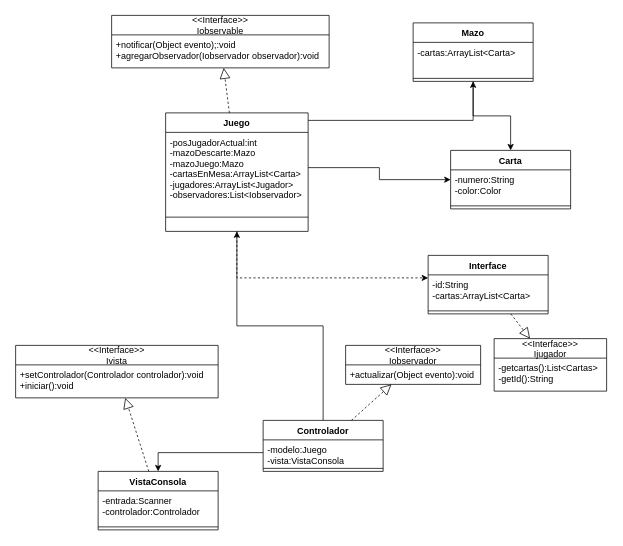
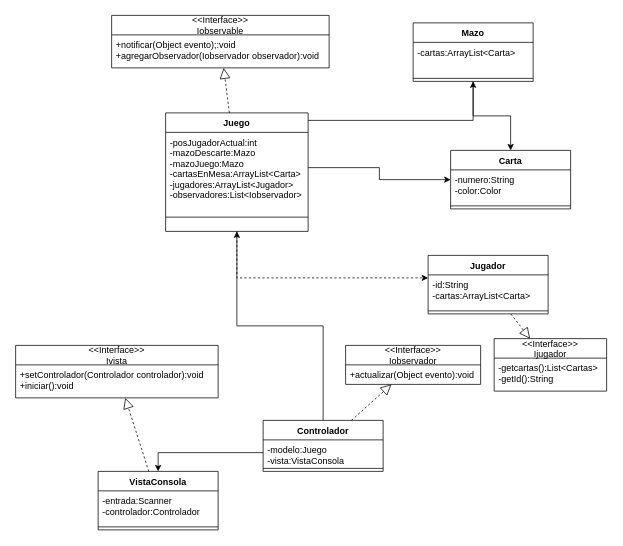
  <mxCell id="0" />
  <mxCell id="1" parent="0" />
  <mxCell id="2" style="edgeStyle=orthogonalEdgeStyle;rounded=0;orthogonalLoop=1;jettySize=auto;html=1;" edge="1" parent="1" source="4" target="14"><mxGeometry relative="1" as="geometry"><Array as="points"><mxPoint x="630" y="160" /></Array></mxGeometry></mxCell>
  <mxCell id="3" style="edgeStyle=orthogonalEdgeStyle;rounded=0;orthogonalLoop=1;jettySize=auto;html=1;dashed=1;" edge="1" parent="1" source="4" target="11"><mxGeometry relative="1" as="geometry"><Array as="points"><mxPoint x="315" y="370" /></Array></mxGeometry></mxCell>
  <mxCell id="4" value="Juego" style="swimlane;fontStyle=1;align=center;verticalAlign=top;childLayout=stackLayout;horizontal=1;startSize=26;horizontalStack=0;resizeParent=1;resizeParentMax=0;resizeLast=0;collapsible=1;marginBottom=0;" vertex="1" parent="1"><mxGeometry x="220" y="150" width="190" height="158" as="geometry" /></mxCell>
  <mxCell id="5" value="-posJugadorActual:int&#10;-mazoDescarte:Mazo&#10;-mazoJuego:Mazo&#10;-cartasEnMesa:ArrayList&lt;Carta&gt;&#10;-jugadores:ArrayList&lt;Jugador&gt;&#10;-observadores:List&lt;Iobservador&gt;" style="text;strokeColor=none;fillColor=none;align=left;verticalAlign=top;spacingLeft=4;spacingRight=4;overflow=hidden;rotatable=0;points=[[0,0.5],[1,0.5]];portConstraint=eastwest;" vertex="1" parent="4"><mxGeometry y="26" width="190" height="94" as="geometry" /></mxCell>
  <mxCell id="6" value="" style="line;strokeWidth=1;fillColor=none;align=left;verticalAlign=middle;spacingTop=-1;spacingLeft=3;spacingRight=3;rotatable=0;labelPosition=right;points=[];portConstraint=eastwest;strokeColor=inherit;" vertex="1" parent="4"><mxGeometry y="120" width="190" height="38" as="geometry" /></mxCell>
  <mxCell id="7" style="edgeStyle=orthogonalEdgeStyle;rounded=0;orthogonalLoop=1;jettySize=auto;html=1;" edge="1" parent="1" source="14" target="8"><mxGeometry relative="1" as="geometry"><mxPoint x="500" y="210" as="targetPoint" /></mxGeometry></mxCell>
  <mxCell id="8" value="Carta" style="swimlane;fontStyle=1;align=center;verticalAlign=top;childLayout=stackLayout;horizontal=1;startSize=26;horizontalStack=0;resizeParent=1;resizeParentMax=0;resizeLast=0;collapsible=1;marginBottom=0;" vertex="1" parent="1"><mxGeometry x="600" y="200" width="160" height="78" as="geometry" /></mxCell>
  <mxCell id="9" value="-numero:String&#10;-color:Color" style="text;strokeColor=none;fillColor=none;align=left;verticalAlign=top;spacingLeft=4;spacingRight=4;overflow=hidden;rotatable=0;points=[[0,0.5],[1,0.5]];portConstraint=eastwest;" vertex="1" parent="8"><mxGeometry y="26" width="160" height="44" as="geometry" /></mxCell>
  <mxCell id="10" value="" style="line;strokeWidth=1;fillColor=none;align=left;verticalAlign=middle;spacingTop=-1;spacingLeft=3;spacingRight=3;rotatable=0;labelPosition=right;points=[];portConstraint=eastwest;strokeColor=inherit;" vertex="1" parent="8"><mxGeometry y="70" width="160" height="8" as="geometry" /></mxCell>
- <mxCell id="11" value="Interface" style="swimlane;fontStyle=1;align=center;verticalAlign=top;childLayout=stackLayout;horizontal=1;startSize=26;horizontalStack=0;resizeParent=1;resizeParentMax=0;resizeLast=0;collapsible=1;marginBottom=0;" vertex="1" parent="1"><mxGeometry x="570" y="340" width="160" height="78" as="geometry" /></mxCell>
+ <mxCell id="11" value="Jugador" style="swimlane;fontStyle=1;align=center;verticalAlign=top;childLayout=stackLayout;horizontal=1;startSize=26;horizontalStack=0;resizeParent=1;resizeParentMax=0;resizeLast=0;collapsible=1;marginBottom=0;" vertex="1" parent="1"><mxGeometry x="570" y="340" width="160" height="78" as="geometry" /></mxCell>
  <mxCell id="12" value="-id:String&#10;-cartas:ArrayList&lt;Carta&gt;" style="text;strokeColor=none;fillColor=none;align=left;verticalAlign=top;spacingLeft=4;spacingRight=4;overflow=hidden;rotatable=0;points=[[0,0.5],[1,0.5]];portConstraint=eastwest;" vertex="1" parent="11"><mxGeometry y="26" width="160" height="44" as="geometry" /></mxCell>
  <mxCell id="13" value="" style="line;strokeWidth=1;fillColor=none;align=left;verticalAlign=middle;spacingTop=-1;spacingLeft=3;spacingRight=3;rotatable=0;labelPosition=right;points=[];portConstraint=eastwest;strokeColor=inherit;" vertex="1" parent="11"><mxGeometry y="70" width="160" height="8" as="geometry" /></mxCell>
  <mxCell id="14" value="Mazo" style="swimlane;fontStyle=1;align=center;verticalAlign=top;childLayout=stackLayout;horizontal=1;startSize=26;horizontalStack=0;resizeParent=1;resizeParentMax=0;resizeLast=0;collapsible=1;marginBottom=0;" vertex="1" parent="1"><mxGeometry x="550" y="30" width="160" height="78" as="geometry" /></mxCell>
  <mxCell id="15" value="-cartas:ArrayList&lt;Carta&gt;" style="text;strokeColor=none;fillColor=none;align=left;verticalAlign=top;spacingLeft=4;spacingRight=4;overflow=hidden;rotatable=0;points=[[0,0.5],[1,0.5]];portConstraint=eastwest;" vertex="1" parent="14"><mxGeometry y="26" width="160" height="44" as="geometry" /></mxCell>
  <mxCell id="16" value="" style="line;strokeWidth=1;fillColor=none;align=left;verticalAlign=middle;spacingTop=-1;spacingLeft=3;spacingRight=3;rotatable=0;labelPosition=right;points=[];portConstraint=eastwest;strokeColor=inherit;" vertex="1" parent="14"><mxGeometry y="70" width="160" height="8" as="geometry" /></mxCell>
  <mxCell id="17" style="edgeStyle=orthogonalEdgeStyle;rounded=0;orthogonalLoop=1;jettySize=auto;html=1;" edge="1" parent="1" source="18" target="4"><mxGeometry relative="1" as="geometry" /></mxCell>
  <mxCell id="18" value="Controlador" style="swimlane;fontStyle=1;align=center;verticalAlign=top;childLayout=stackLayout;horizontal=1;startSize=26;horizontalStack=0;resizeParent=1;resizeParentMax=0;resizeLast=0;collapsible=1;marginBottom=0;" vertex="1" parent="1"><mxGeometry x="350" y="560" width="160" height="68" as="geometry" /></mxCell>
  <mxCell id="19" value="-modelo:Juego&#10;-vista:VistaConsola" style="text;strokeColor=none;fillColor=none;align=left;verticalAlign=top;spacingLeft=4;spacingRight=4;overflow=hidden;rotatable=0;points=[[0,0.5],[1,0.5]];portConstraint=eastwest;" vertex="1" parent="18"><mxGeometry y="26" width="160" height="34" as="geometry" /></mxCell>
  <mxCell id="20" value="" style="line;strokeWidth=1;fillColor=none;align=left;verticalAlign=middle;spacingTop=-1;spacingLeft=3;spacingRight=3;rotatable=0;labelPosition=right;points=[];portConstraint=eastwest;strokeColor=inherit;" vertex="1" parent="18"><mxGeometry y="60" width="160" height="8" as="geometry" /></mxCell>
  <mxCell id="21" value="&lt;&lt;Interface&gt;&gt;&#10;Iobservable" style="swimlane;fontStyle=0;childLayout=stackLayout;horizontal=1;startSize=26;fillColor=none;horizontalStack=0;resizeParent=1;resizeParentMax=0;resizeLast=0;collapsible=1;marginBottom=0;" vertex="1" parent="1"><mxGeometry x="148" y="20" width="290" height="70" as="geometry" /></mxCell>
  <mxCell id="22" value="+notificar(Object evento);:void&#10;+agregarObservador(Iobservador observador):void&#10;" style="text;strokeColor=none;fillColor=none;align=left;verticalAlign=top;spacingLeft=4;spacingRight=4;overflow=hidden;rotatable=0;points=[[0,0.5],[1,0.5]];portConstraint=eastwest;" vertex="1" parent="21"><mxGeometry y="26" width="290" height="44" as="geometry" /></mxCell>
  <mxCell id="23" value="&lt;&lt;Interface&gt;&gt;&#10;Iobservador" style="swimlane;fontStyle=0;childLayout=stackLayout;horizontal=1;startSize=26;fillColor=none;horizontalStack=0;resizeParent=1;resizeParentMax=0;resizeLast=0;collapsible=1;marginBottom=0;" vertex="1" parent="1"><mxGeometry x="460" y="460" width="180" height="52" as="geometry" /></mxCell>
  <mxCell id="24" value="+actualizar(Object evento):void" style="text;strokeColor=none;fillColor=none;align=left;verticalAlign=top;spacingLeft=4;spacingRight=4;overflow=hidden;rotatable=0;points=[[0,0.5],[1,0.5]];portConstraint=eastwest;" vertex="1" parent="23"><mxGeometry y="26" width="180" height="26" as="geometry" /></mxCell>
  <mxCell id="25" value="&lt;&lt;Interface&gt;&gt;&#10;Ivista" style="swimlane;fontStyle=0;childLayout=stackLayout;horizontal=1;startSize=26;fillColor=none;horizontalStack=0;resizeParent=1;resizeParentMax=0;resizeLast=0;collapsible=1;marginBottom=0;" vertex="1" parent="1"><mxGeometry x="20" y="460" width="270" height="70" as="geometry" /></mxCell>
  <mxCell id="26" value="+setControlador(Controlador controlador):void&#10;+iniciar():void" style="text;strokeColor=none;fillColor=none;align=left;verticalAlign=top;spacingLeft=4;spacingRight=4;overflow=hidden;rotatable=0;points=[[0,0.5],[1,0.5]];portConstraint=eastwest;" vertex="1" parent="25"><mxGeometry y="26" width="270" height="44" as="geometry" /></mxCell>
  <mxCell id="27" value="VistaConsola" style="swimlane;fontStyle=1;align=center;verticalAlign=top;childLayout=stackLayout;horizontal=1;startSize=26;horizontalStack=0;resizeParent=1;resizeParentMax=0;resizeLast=0;collapsible=1;marginBottom=0;" vertex="1" parent="1"><mxGeometry x="130" y="628" width="160" height="78" as="geometry" /></mxCell>
  <mxCell id="28" value="-entrada:Scanner&#10;-controlador:Controlador" style="text;strokeColor=none;fillColor=none;align=left;verticalAlign=top;spacingLeft=4;spacingRight=4;overflow=hidden;rotatable=0;points=[[0,0.5],[1,0.5]];portConstraint=eastwest;" vertex="1" parent="27"><mxGeometry y="26" width="160" height="44" as="geometry" /></mxCell>
  <mxCell id="29" value="" style="line;strokeWidth=1;fillColor=none;align=left;verticalAlign=middle;spacingTop=-1;spacingLeft=3;spacingRight=3;rotatable=0;labelPosition=right;points=[];portConstraint=eastwest;strokeColor=inherit;" vertex="1" parent="27"><mxGeometry y="70" width="160" height="8" as="geometry" /></mxCell>
  <mxCell id="30" value="" style="endArrow=block;dashed=1;endFill=0;endSize=12;html=1;rounded=0;" edge="1" parent="1" source="18" target="23"><mxGeometry width="160" relative="1" as="geometry"><mxPoint x="510" y="500" as="sourcePoint" /><mxPoint x="670" y="500" as="targetPoint" /></mxGeometry></mxCell>
  <mxCell id="31" value="" style="endArrow=block;dashed=1;endFill=0;endSize=12;html=1;rounded=0;" edge="1" parent="1" source="27" target="25"><mxGeometry width="160" relative="1" as="geometry"><mxPoint x="477.778" y="570" as="sourcePoint" /><mxPoint x="158.227" y="530" as="targetPoint" /></mxGeometry></mxCell>
  <mxCell id="32" value="" style="endArrow=block;dashed=1;endFill=0;endSize=12;html=1;rounded=0;" edge="1" parent="1" source="4" target="21"><mxGeometry width="160" relative="1" as="geometry"><mxPoint x="104.998" y="288" as="sourcePoint" /><mxPoint x="158.331" y="240" as="targetPoint" /></mxGeometry></mxCell>
  <mxCell id="33" style="edgeStyle=orthogonalEdgeStyle;rounded=0;orthogonalLoop=1;jettySize=auto;html=1;" edge="1" parent="1" source="19" target="27"><mxGeometry relative="1" as="geometry" /></mxCell>
  <mxCell id="34" style="edgeStyle=orthogonalEdgeStyle;rounded=0;orthogonalLoop=1;jettySize=auto;html=1;" edge="1" parent="1" source="5" target="8"><mxGeometry relative="1" as="geometry" /></mxCell>
  <mxCell id="35" value="&lt;&lt;Interface&gt;&gt;&#10;Ijugador" style="swimlane;fontStyle=0;childLayout=stackLayout;horizontal=1;startSize=26;fillColor=none;horizontalStack=0;resizeParent=1;resizeParentMax=0;resizeLast=0;collapsible=1;marginBottom=0;" vertex="1" parent="1"><mxGeometry x="658" y="451" width="150" height="70" as="geometry" /></mxCell>
  <mxCell id="36" value="-getcartas():List&lt;Cartas&gt;&#10;-getId():String" style="text;strokeColor=none;fillColor=none;align=left;verticalAlign=top;spacingLeft=4;spacingRight=4;overflow=hidden;rotatable=0;points=[[0,0.5],[1,0.5]];portConstraint=eastwest;" vertex="1" parent="35"><mxGeometry y="26" width="150" height="44" as="geometry" /></mxCell>
  <mxCell id="37" value="" style="endArrow=block;dashed=1;endFill=0;endSize=12;html=1;rounded=0;" edge="1" parent="1" source="11" target="35"><mxGeometry width="160" relative="1" as="geometry"><mxPoint x="730" y="430" as="sourcePoint" /><mxPoint x="890" y="430" as="targetPoint" /></mxGeometry></mxCell>
